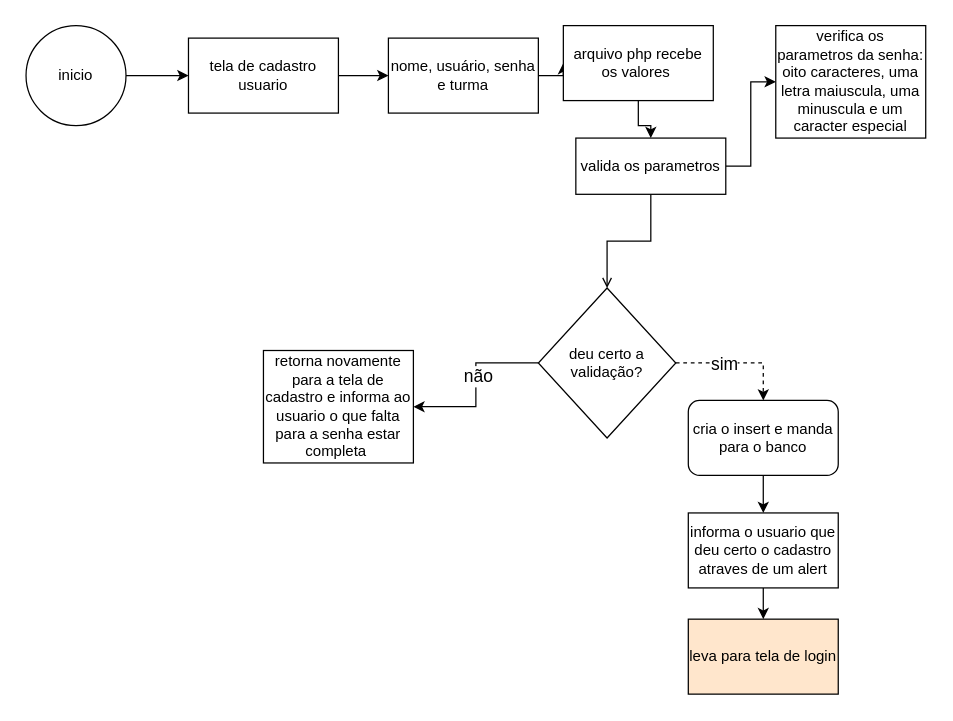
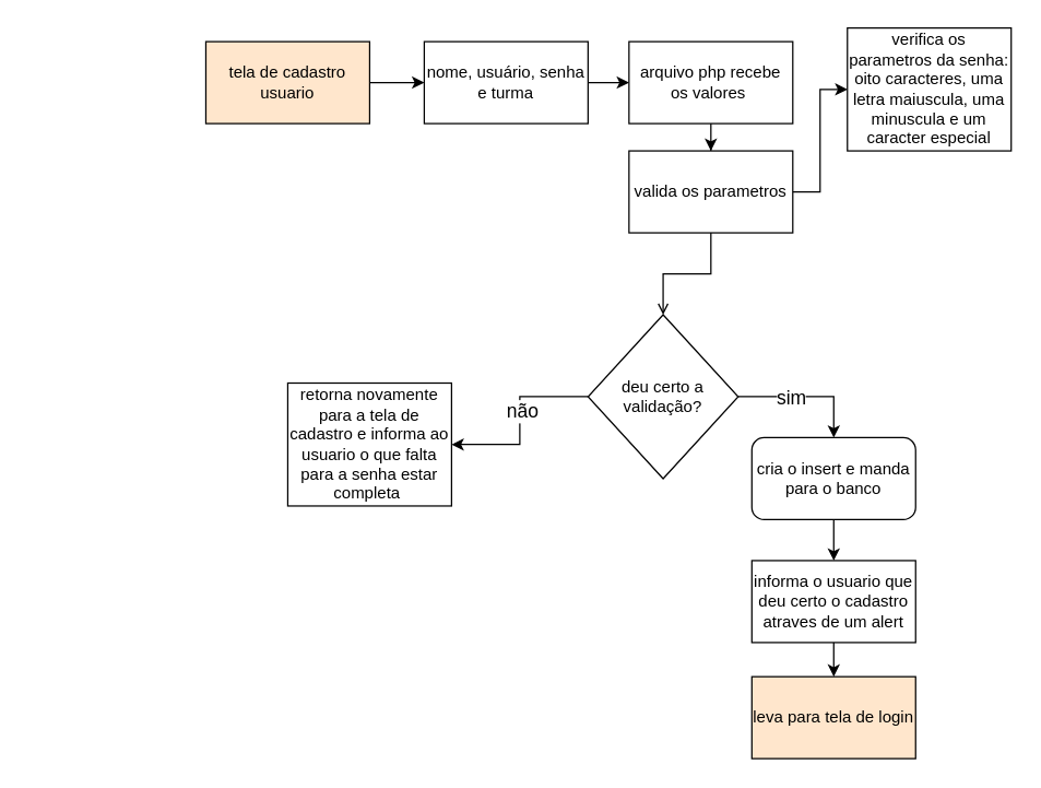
  <mxCell id="0" />
  <mxCell id="1" parent="0" />
- <mxCell id="2" style="edgeStyle=orthogonalEdgeStyle;rounded=0;orthogonalLoop=1;jettySize=auto;html=1;exitX=1;exitY=0.5;exitDx=0;exitDy=0;entryX=0;entryY=0.5;entryDx=0;entryDy=0;" parent="1" source="3" target="5" edge="1"><mxGeometry relative="1" as="geometry" /></mxCell>
- <mxCell id="3" value="inicio" style="ellipse;whiteSpace=wrap;html=1;aspect=fixed;" parent="1" vertex="1"><mxGeometry x="20" y="20" width="80" height="80" as="geometry" /></mxCell>
  <mxCell id="4" value="" style="edgeStyle=orthogonalEdgeStyle;rounded=0;orthogonalLoop=1;jettySize=auto;html=1;" parent="1" source="5" target="7" edge="1"><mxGeometry relative="1" as="geometry" /></mxCell>
- <mxCell id="5" value="tela de cadastro usuario" style="whiteSpace=wrap;html=1;" parent="1" vertex="1"><mxGeometry x="150" y="30" width="120" height="60" as="geometry" /></mxCell>
+ <mxCell id="5" value="tela de cadastro usuario" style="whiteSpace=wrap;html=1;fillColor=#ffe6cc;" parent="1" vertex="1"><mxGeometry x="150" y="30" width="120" height="60" as="geometry" /></mxCell>
  <mxCell id="6" value="" style="edgeStyle=orthogonalEdgeStyle;rounded=0;orthogonalLoop=1;jettySize=auto;html=1;" parent="1" source="19" target="10" edge="1"><mxGeometry relative="1" as="geometry" /></mxCell>
  <mxCell id="7" value="nome, usuário, senha e turma" style="whiteSpace=wrap;html=1;" parent="1" vertex="1"><mxGeometry x="310" y="30" width="120" height="60" as="geometry" /></mxCell>
  <mxCell id="8" value="" style="edgeStyle=orthogonalEdgeStyle;rounded=0;orthogonalLoop=1;jettySize=auto;html=1;endArrow=open;" parent="1" source="10" target="14" edge="1"><mxGeometry relative="1" as="geometry" /></mxCell>
  <mxCell id="9" value="" style="edgeStyle=orthogonalEdgeStyle;rounded=0;orthogonalLoop=1;jettySize=auto;html=1;" edge="1" parent="1" source="10" target="17"><mxGeometry relative="1" as="geometry" /></mxCell>
- <mxCell id="10" value="valida os parametros" style="whiteSpace=wrap;html=1;" parent="1" vertex="1"><mxGeometry x="460" y="110" width="120" height="45" as="geometry" /></mxCell>
+ <mxCell id="10" value="valida os parametros" style="whiteSpace=wrap;html=1;" parent="1" vertex="1"><mxGeometry x="460" y="110" width="120" height="60" as="geometry" /></mxCell>
  <mxCell id="11" value="" style="edgeStyle=orthogonalEdgeStyle;rounded=0;orthogonalLoop=1;jettySize=auto;html=1;fontSize=20;" parent="1" source="21" target="15" edge="1"><mxGeometry relative="1" as="geometry" /></mxCell>
  <mxCell id="12" value="" style="edgeStyle=orthogonalEdgeStyle;rounded=0;orthogonalLoop=1;jettySize=auto;html=1;" parent="1" source="14" target="16" edge="1"><mxGeometry relative="1" as="geometry" /></mxCell>
  <mxCell id="13" value="não" style="edgeLabel;html=1;align=center;verticalAlign=middle;resizable=0;points=[];fontSize=14;" parent="12" vertex="1" connectable="0"><mxGeometry x="-0.1" y="1" relative="1" as="geometry"><mxPoint y="-1" as="offset" /></mxGeometry></mxCell>
  <mxCell id="14" value="deu certo a validação?" style="rhombus;whiteSpace=wrap;html=1;" parent="1" vertex="1"><mxGeometry x="430" y="230" width="110" height="120" as="geometry" /></mxCell>
  <mxCell id="15" value="leva para tela de login" style="whiteSpace=wrap;html=1;fillColor=#ffe6cc;" parent="1" vertex="1"><mxGeometry x="550" y="495" width="120" height="60" as="geometry" /></mxCell>
  <mxCell id="16" value="retorna novamente para a tela de cadastro e informa ao usuario o que falta para a senha estar completa&amp;nbsp;" style="whiteSpace=wrap;html=1;" parent="1" vertex="1"><mxGeometry x="210" y="280" width="120" height="90" as="geometry" /></mxCell>
  <mxCell id="17" value="verifica os parametros da senha:&lt;div&gt;oito caracteres, uma letra maiuscula, uma minuscula e um caracter especial&lt;/div&gt;" style="whiteSpace=wrap;html=1;" vertex="1" parent="1"><mxGeometry x="620" y="20" width="120" height="90" as="geometry" /></mxCell>
  <mxCell id="18" value="" style="edgeStyle=orthogonalEdgeStyle;rounded=0;orthogonalLoop=1;jettySize=auto;html=1;" edge="1" parent="1" source="7" target="19"><mxGeometry relative="1" as="geometry"><mxPoint x="430" y="60" as="sourcePoint" /><mxPoint x="520" y="110" as="targetPoint" /></mxGeometry></mxCell>
- <mxCell id="19" value="arquivo php recebe os valores&amp;nbsp;" style="rounded=0;whiteSpace=wrap;html=1;" vertex="1" parent="1"><mxGeometry x="450" y="20" width="120" height="60" as="geometry" /></mxCell>
+ <mxCell id="19" value="arquivo php recebe os valores&amp;nbsp;" style="rounded=0;whiteSpace=wrap;html=1;" vertex="1" parent="1"><mxGeometry x="460" y="30" width="120" height="60" as="geometry" /></mxCell>
  <mxCell id="20" value="" style="edgeStyle=orthogonalEdgeStyle;rounded=0;orthogonalLoop=1;jettySize=auto;html=1;fontSize=20;" edge="1" parent="1" source="24" target="21"><mxGeometry relative="1" as="geometry"><mxPoint x="540" y="290" as="sourcePoint" /><mxPoint x="610" y="450" as="targetPoint" /></mxGeometry></mxCell>
  <mxCell id="21" value="informa o usuario que deu certo o cadastro atraves de um alert" style="rounded=0;whiteSpace=wrap;html=1;" vertex="1" parent="1"><mxGeometry x="550" y="410" width="120" height="60" as="geometry" /></mxCell>
- <mxCell id="22" value="" style="edgeStyle=orthogonalEdgeStyle;rounded=0;orthogonalLoop=1;jettySize=auto;html=1;fontSize=20;entryX=0.5;entryY=0;entryDx=0;entryDy=0;dashed=1;" edge="1" parent="1" source="14" target="24"><mxGeometry relative="1" as="geometry"><mxPoint x="540" y="290" as="sourcePoint" /><mxPoint x="610" y="410" as="targetPoint" /></mxGeometry></mxCell>
+ <mxCell id="22" value="" style="edgeStyle=orthogonalEdgeStyle;rounded=0;orthogonalLoop=1;jettySize=auto;html=1;fontSize=20;entryX=0.5;entryY=0;entryDx=0;entryDy=0;" edge="1" parent="1" source="14" target="24"><mxGeometry relative="1" as="geometry"><mxPoint x="540" y="290" as="sourcePoint" /><mxPoint x="610" y="410" as="targetPoint" /></mxGeometry></mxCell>
  <mxCell id="23" value="&lt;font style=&quot;font-size: 14px;&quot;&gt;sim&lt;/font&gt;" style="edgeLabel;html=1;align=center;verticalAlign=middle;resizable=0;points=[];fontSize=13;" vertex="1" connectable="0" parent="22"><mxGeometry x="-0.233" y="2" relative="1" as="geometry"><mxPoint y="2" as="offset" /></mxGeometry></mxCell>
  <mxCell id="24" value="cria o insert e manda para o banco" style="whiteSpace=wrap;html=1;rounded=1;" vertex="1" parent="1"><mxGeometry x="550" y="320" width="120" height="60" as="geometry" /></mxCell>
